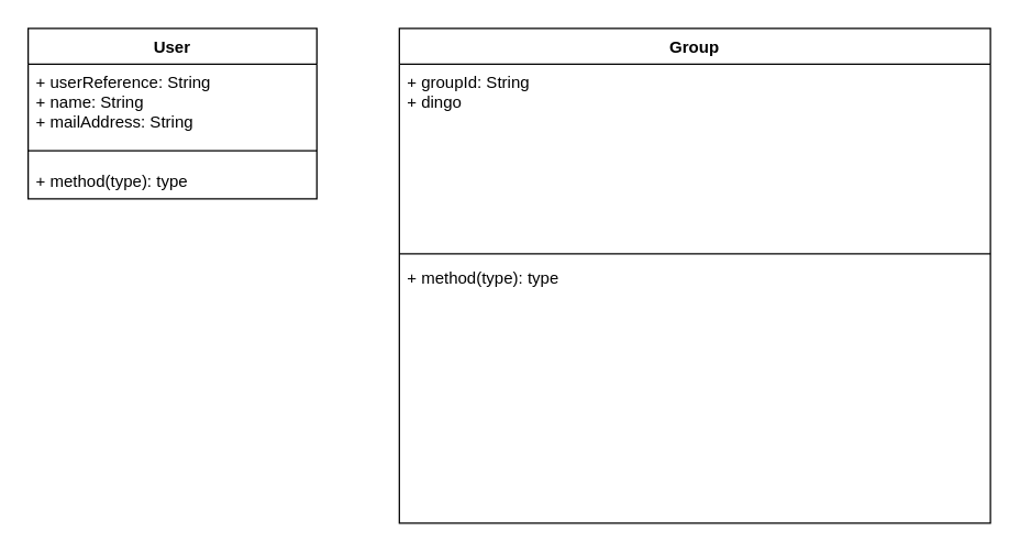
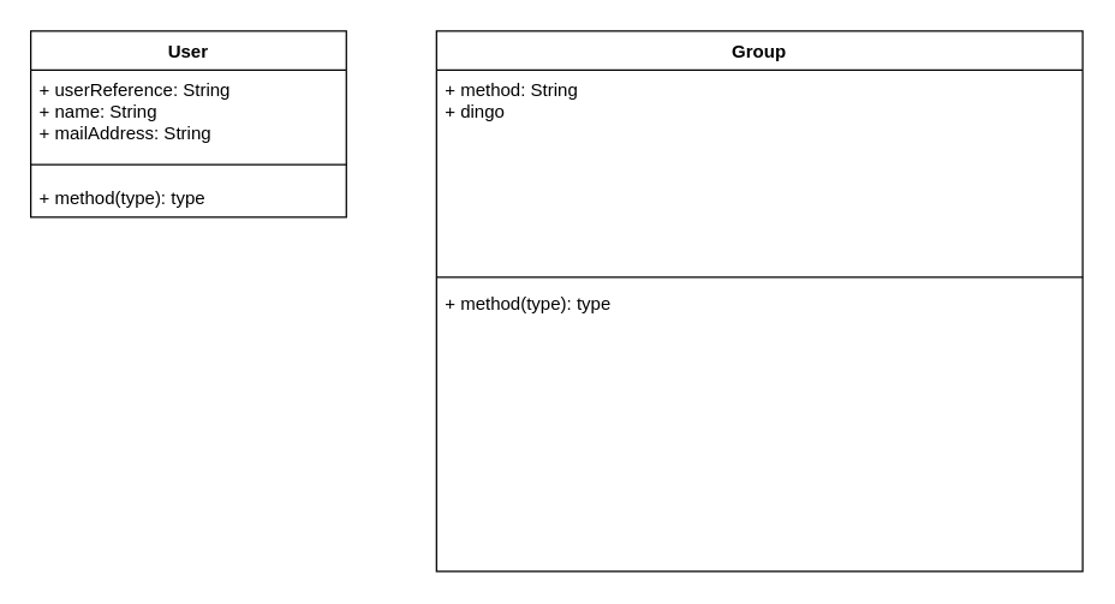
  <mxCell id="0" />
  <mxCell id="1" parent="0" />
  <mxCell id="2" value="User" style="swimlane;fontStyle=1;align=center;verticalAlign=top;childLayout=stackLayout;horizontal=1;startSize=26;horizontalStack=0;resizeParent=1;resizeParentMax=0;resizeLast=0;collapsible=1;marginBottom=0;whiteSpace=wrap;html=1;" parent="1" vertex="1"><mxGeometry x="20" y="20" width="210" height="124" as="geometry" /></mxCell>
  <mxCell id="3" value="+ userReference: String&lt;span style=&quot;background-color: transparent; color: light-dark(rgb(0, 0, 0), rgb(255, 255, 255)); white-space: pre;&quot;&gt;&#09;&lt;/span&gt;&lt;div&gt;+ name: String&lt;/div&gt;&lt;div&gt;+ mailAddress: String&lt;/div&gt;" style="text;strokeColor=none;fillColor=none;align=left;verticalAlign=top;spacingLeft=4;spacingRight=4;overflow=hidden;rotatable=0;points=[[0,0.5],[1,0.5]];portConstraint=eastwest;whiteSpace=wrap;html=1;" parent="2" vertex="1"><mxGeometry y="26" width="210" height="54" as="geometry" /></mxCell>
  <mxCell id="4" value="" style="line;strokeWidth=1;fillColor=none;align=left;verticalAlign=middle;spacingTop=-1;spacingLeft=3;spacingRight=3;rotatable=0;labelPosition=right;points=[];portConstraint=eastwest;strokeColor=inherit;" parent="2" vertex="1"><mxGeometry y="80" width="210" height="18" as="geometry" /></mxCell>
  <mxCell id="5" value="+ method(type): type" style="text;strokeColor=none;fillColor=none;align=left;verticalAlign=top;spacingLeft=4;spacingRight=4;overflow=hidden;rotatable=0;points=[[0,0.5],[1,0.5]];portConstraint=eastwest;whiteSpace=wrap;html=1;" parent="2" vertex="1"><mxGeometry y="98" width="210" height="26" as="geometry" /></mxCell>
  <mxCell id="6" value="Group" style="swimlane;fontStyle=1;align=center;verticalAlign=top;childLayout=stackLayout;horizontal=1;startSize=26;horizontalStack=0;resizeParent=1;resizeParentMax=0;resizeLast=0;collapsible=1;marginBottom=0;whiteSpace=wrap;html=1;" parent="1" vertex="1"><mxGeometry x="290" y="20" width="430" height="360" as="geometry" /></mxCell>
- <mxCell id="7" value="+ groupId: String&lt;div&gt;+ dingo&lt;/div&gt;" style="text;strokeColor=none;fillColor=none;align=left;verticalAlign=top;spacingLeft=4;spacingRight=4;overflow=hidden;rotatable=0;points=[[0,0.5],[1,0.5]];portConstraint=eastwest;whiteSpace=wrap;html=1;" parent="6" vertex="1"><mxGeometry y="26" width="430" height="134" as="geometry" /></mxCell>
+ <mxCell id="7" value="+ method: String&lt;div&gt;+ dingo&lt;/div&gt;" style="text;strokeColor=none;fillColor=none;align=left;verticalAlign=top;spacingLeft=4;spacingRight=4;overflow=hidden;rotatable=0;points=[[0,0.5],[1,0.5]];portConstraint=eastwest;whiteSpace=wrap;html=1;" parent="6" vertex="1"><mxGeometry y="26" width="430" height="134" as="geometry" /></mxCell>
  <mxCell id="8" value="" style="line;strokeWidth=1;fillColor=none;align=left;verticalAlign=middle;spacingTop=-1;spacingLeft=3;spacingRight=3;rotatable=0;labelPosition=right;points=[];portConstraint=eastwest;strokeColor=inherit;" parent="6" vertex="1"><mxGeometry y="160" width="430" height="8" as="geometry" /></mxCell>
  <mxCell id="9" value="+ method(type): type" style="text;strokeColor=none;fillColor=none;align=left;verticalAlign=top;spacingLeft=4;spacingRight=4;overflow=hidden;rotatable=0;points=[[0,0.5],[1,0.5]];portConstraint=eastwest;whiteSpace=wrap;html=1;" parent="6" vertex="1"><mxGeometry y="168" width="430" height="192" as="geometry" /></mxCell>
